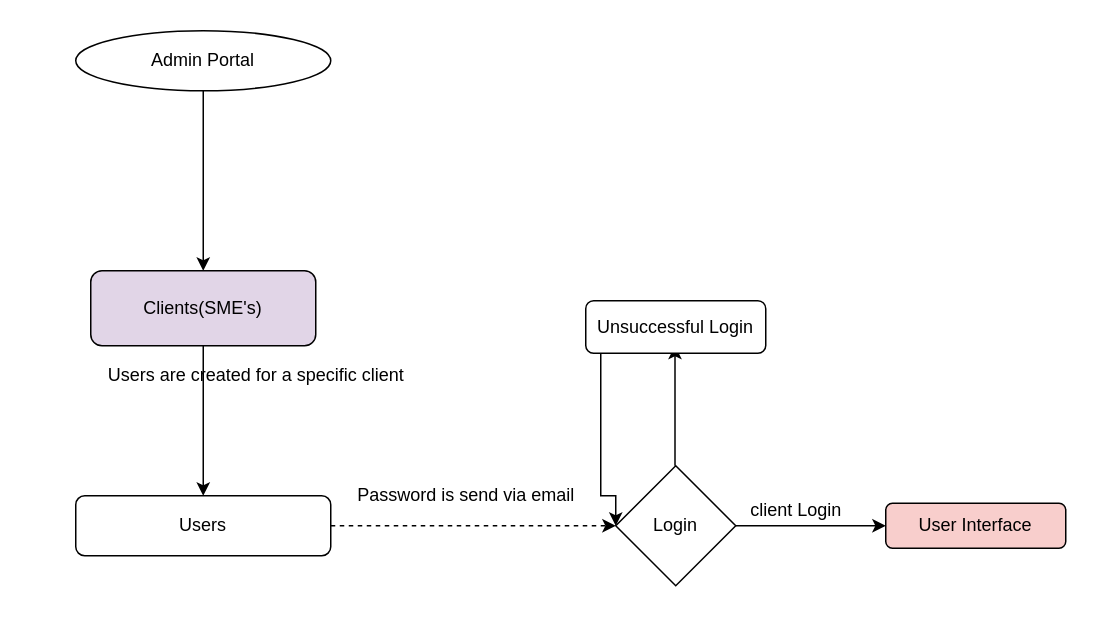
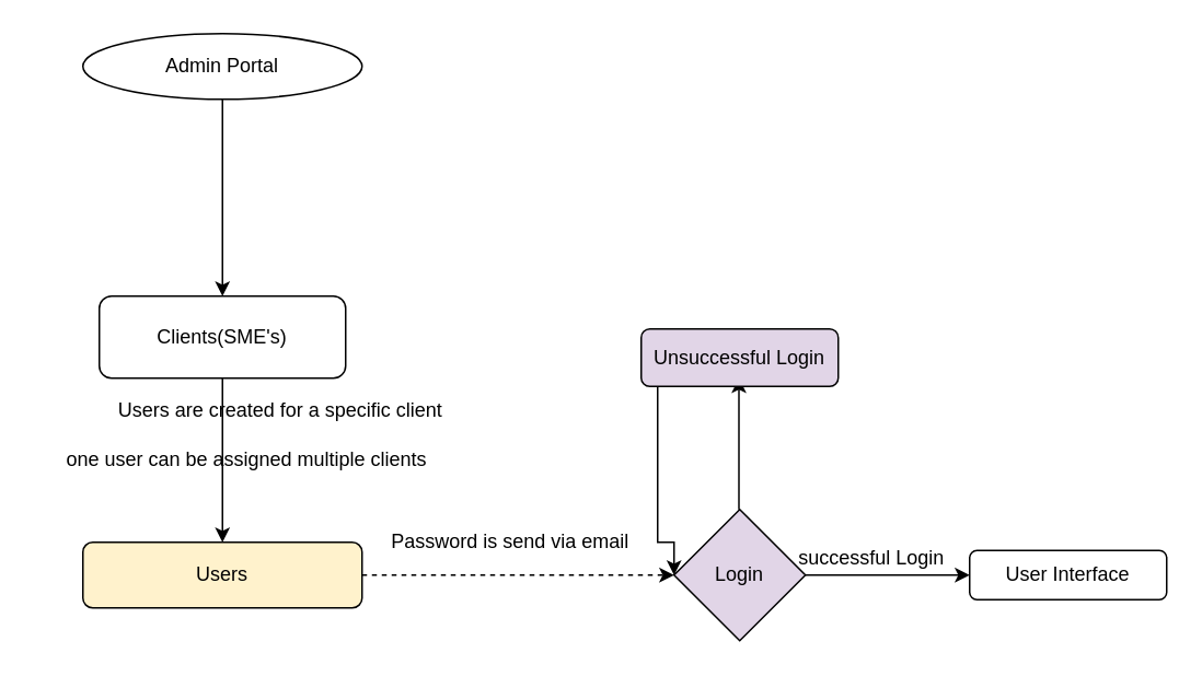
  <mxCell id="0" />
  <mxCell id="1" parent="0" />
  <mxCell id="2" style="edgeStyle=orthogonalEdgeStyle;rounded=0;orthogonalLoop=1;jettySize=auto;html=1;" edge="1" parent="1" source="3"><mxGeometry relative="1" as="geometry"><mxPoint x="135" y="180" as="targetPoint" /></mxGeometry></mxCell>
  <mxCell id="3" value="Admin Portal" style="ellipse;whiteSpace=wrap;html=1;" vertex="1" parent="1"><mxGeometry x="50" y="20" width="170" height="40" as="geometry" /></mxCell>
  <mxCell id="4" style="edgeStyle=orthogonalEdgeStyle;rounded=0;orthogonalLoop=1;jettySize=auto;html=1;" edge="1" parent="1" source="5"><mxGeometry relative="1" as="geometry"><mxPoint x="135" y="330" as="targetPoint" /></mxGeometry></mxCell>
- <mxCell id="5" value="Clients(SME's)" style="rounded=1;whiteSpace=wrap;html=1;fillColor=#e1d5e7;" vertex="1" parent="1"><mxGeometry x="60" y="180" width="150" height="50" as="geometry" /></mxCell>
- <mxCell id="6" value="Users" style="rounded=1;whiteSpace=wrap;html=1;" vertex="1" parent="1"><mxGeometry x="50" y="330" width="170" height="40" as="geometry" /></mxCell>
+ <mxCell id="5" value="Clients(SME's)" style="rounded=1;whiteSpace=wrap;html=1;" vertex="1" parent="1"><mxGeometry x="60" y="180" width="150" height="50" as="geometry" /></mxCell>
+ <mxCell id="6" value="Users" style="rounded=1;whiteSpace=wrap;html=1;fillColor=#fff2cc;" vertex="1" parent="1"><mxGeometry x="50" y="330" width="170" height="40" as="geometry" /></mxCell>
  <mxCell id="7" value="Users are created for a specific client" style="text;html=1;align=center;verticalAlign=middle;resizable=0;points=[];autosize=1;strokeColor=none;" vertex="1" parent="1"><mxGeometry x="65" y="240" width="210" height="20" as="geometry" /></mxCell>
- <mxCell id="9" value="Login" style="rhombus;whiteSpace=wrap;html=1;" vertex="1" parent="1"><mxGeometry x="410" y="310" width="80" height="80" as="geometry" /></mxCell>
+ <mxCell id="8" value="one user can be assigned multiple clients" style="text;html=1;strokeColor=none;fillColor=none;align=center;verticalAlign=middle;whiteSpace=wrap;rounded=0;" vertex="1" parent="1"><mxGeometry x="20" y="270" width="260" height="20" as="geometry" /></mxCell>
+ <mxCell id="9" value="Login" style="rhombus;whiteSpace=wrap;html=1;fillColor=#e1d5e7;" vertex="1" parent="1"><mxGeometry x="410" y="310" width="80" height="80" as="geometry" /></mxCell>
  <mxCell id="10" value="" style="endArrow=classic;html=1;exitX=1;exitY=0.5;exitDx=0;exitDy=0;entryX=0;entryY=0.5;entryDx=0;entryDy=0;dashed=1;" edge="1" parent="1" source="6" target="9"><mxGeometry width="50" height="50" relative="1" as="geometry"><mxPoint x="410" y="240" as="sourcePoint" /><mxPoint x="460" y="190" as="targetPoint" /></mxGeometry></mxCell>
  <mxCell id="11" value="Password is send via email" style="text;html=1;align=center;verticalAlign=middle;resizable=0;points=[];autosize=1;strokeColor=none;rotation=0;" vertex="1" parent="1"><mxGeometry x="230" y="320" width="160" height="20" as="geometry" /></mxCell>
  <mxCell id="12" value="" style="endArrow=classic;html=1;" edge="1" parent="1"><mxGeometry width="50" height="50" relative="1" as="geometry"><mxPoint x="449.5" y="310" as="sourcePoint" /><mxPoint x="449.5" y="230" as="targetPoint" /></mxGeometry></mxCell>
  <mxCell id="13" style="edgeStyle=orthogonalEdgeStyle;rounded=0;orthogonalLoop=1;jettySize=auto;html=1;" edge="1" parent="1" source="14"><mxGeometry relative="1" as="geometry"><mxPoint x="410" y="350" as="targetPoint" /><Array as="points"><mxPoint x="400" y="330" /><mxPoint x="410" y="330" /></Array></mxGeometry></mxCell>
- <mxCell id="14" value="Unsuccessful Login" style="rounded=1;whiteSpace=wrap;html=1;" vertex="1" parent="1"><mxGeometry x="390" y="200" width="120" height="35" as="geometry" /></mxCell>
+ <mxCell id="14" value="Unsuccessful Login" style="rounded=1;whiteSpace=wrap;html=1;fillColor=#e1d5e7;" vertex="1" parent="1"><mxGeometry x="390" y="200" width="120" height="35" as="geometry" /></mxCell>
  <mxCell id="15" value="" style="endArrow=classic;html=1;" edge="1" parent="1" source="9"><mxGeometry width="50" height="50" relative="1" as="geometry"><mxPoint x="490" y="400" as="sourcePoint" /><mxPoint x="590" y="350" as="targetPoint" /></mxGeometry></mxCell>
- <mxCell id="16" value="client Login" style="text;html=1;align=center;verticalAlign=middle;resizable=0;points=[];autosize=1;strokeColor=none;" vertex="1" parent="1"><mxGeometry x="480" y="330" width="100" height="20" as="geometry" /></mxCell>
- <mxCell id="17" value="User Interface" style="rounded=1;whiteSpace=wrap;html=1;fillColor=#f8cecc;" vertex="1" parent="1"><mxGeometry x="590" y="335" width="120" height="30" as="geometry" /></mxCell>
+ <mxCell id="16" value="successful Login" style="text;html=1;align=center;verticalAlign=middle;resizable=0;points=[];autosize=1;strokeColor=none;" vertex="1" parent="1"><mxGeometry x="480" y="330" width="100" height="20" as="geometry" /></mxCell>
+ <mxCell id="17" value="User Interface" style="rounded=1;whiteSpace=wrap;html=1;" vertex="1" parent="1"><mxGeometry x="590" y="335" width="120" height="30" as="geometry" /></mxCell>
